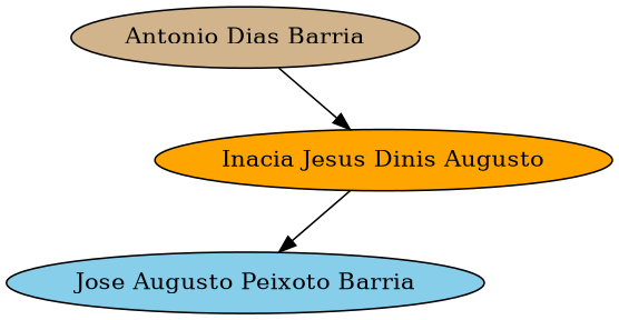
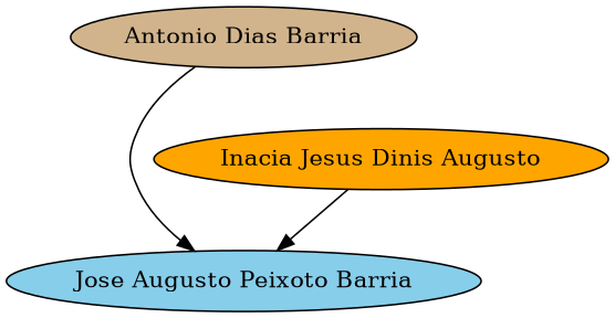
  digraph {
    node [style=filled]
    n1 [fillcolor=skyblue label="Jose Augusto Peixoto Barria"]
    n2 [fillcolor=tan label="Antonio Dias Barria"]
    n3 [fillcolor=orange label="Inacia Jesus Dinis Augusto"]
-   n2 -> n3
+   n2 -> n1
    n3 -> n1
  }
